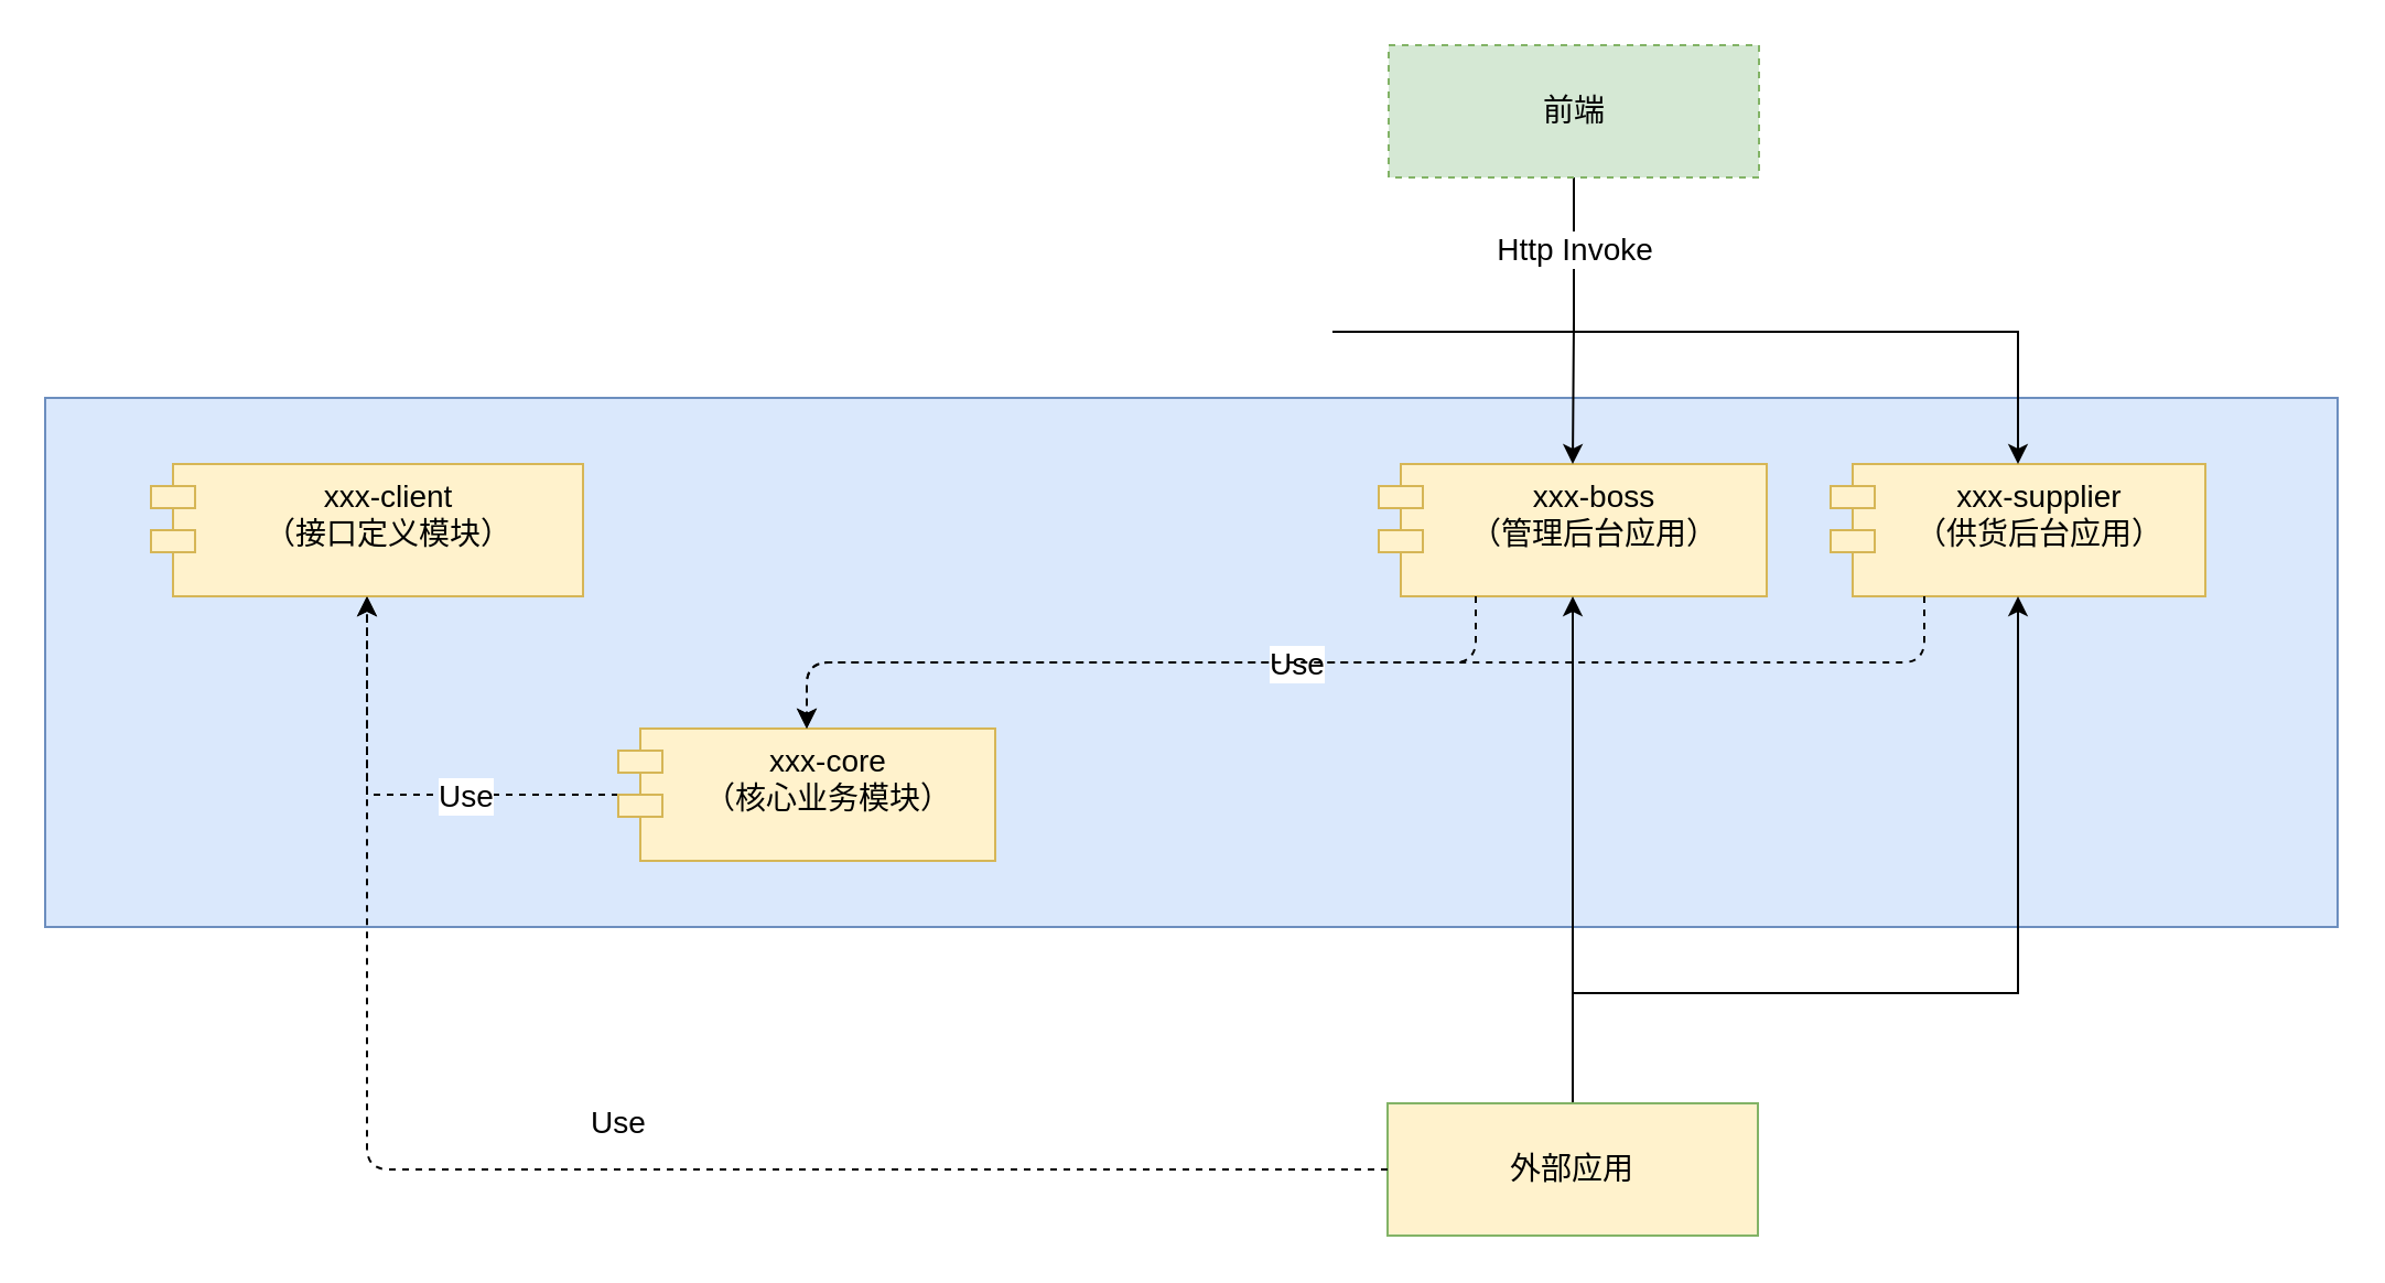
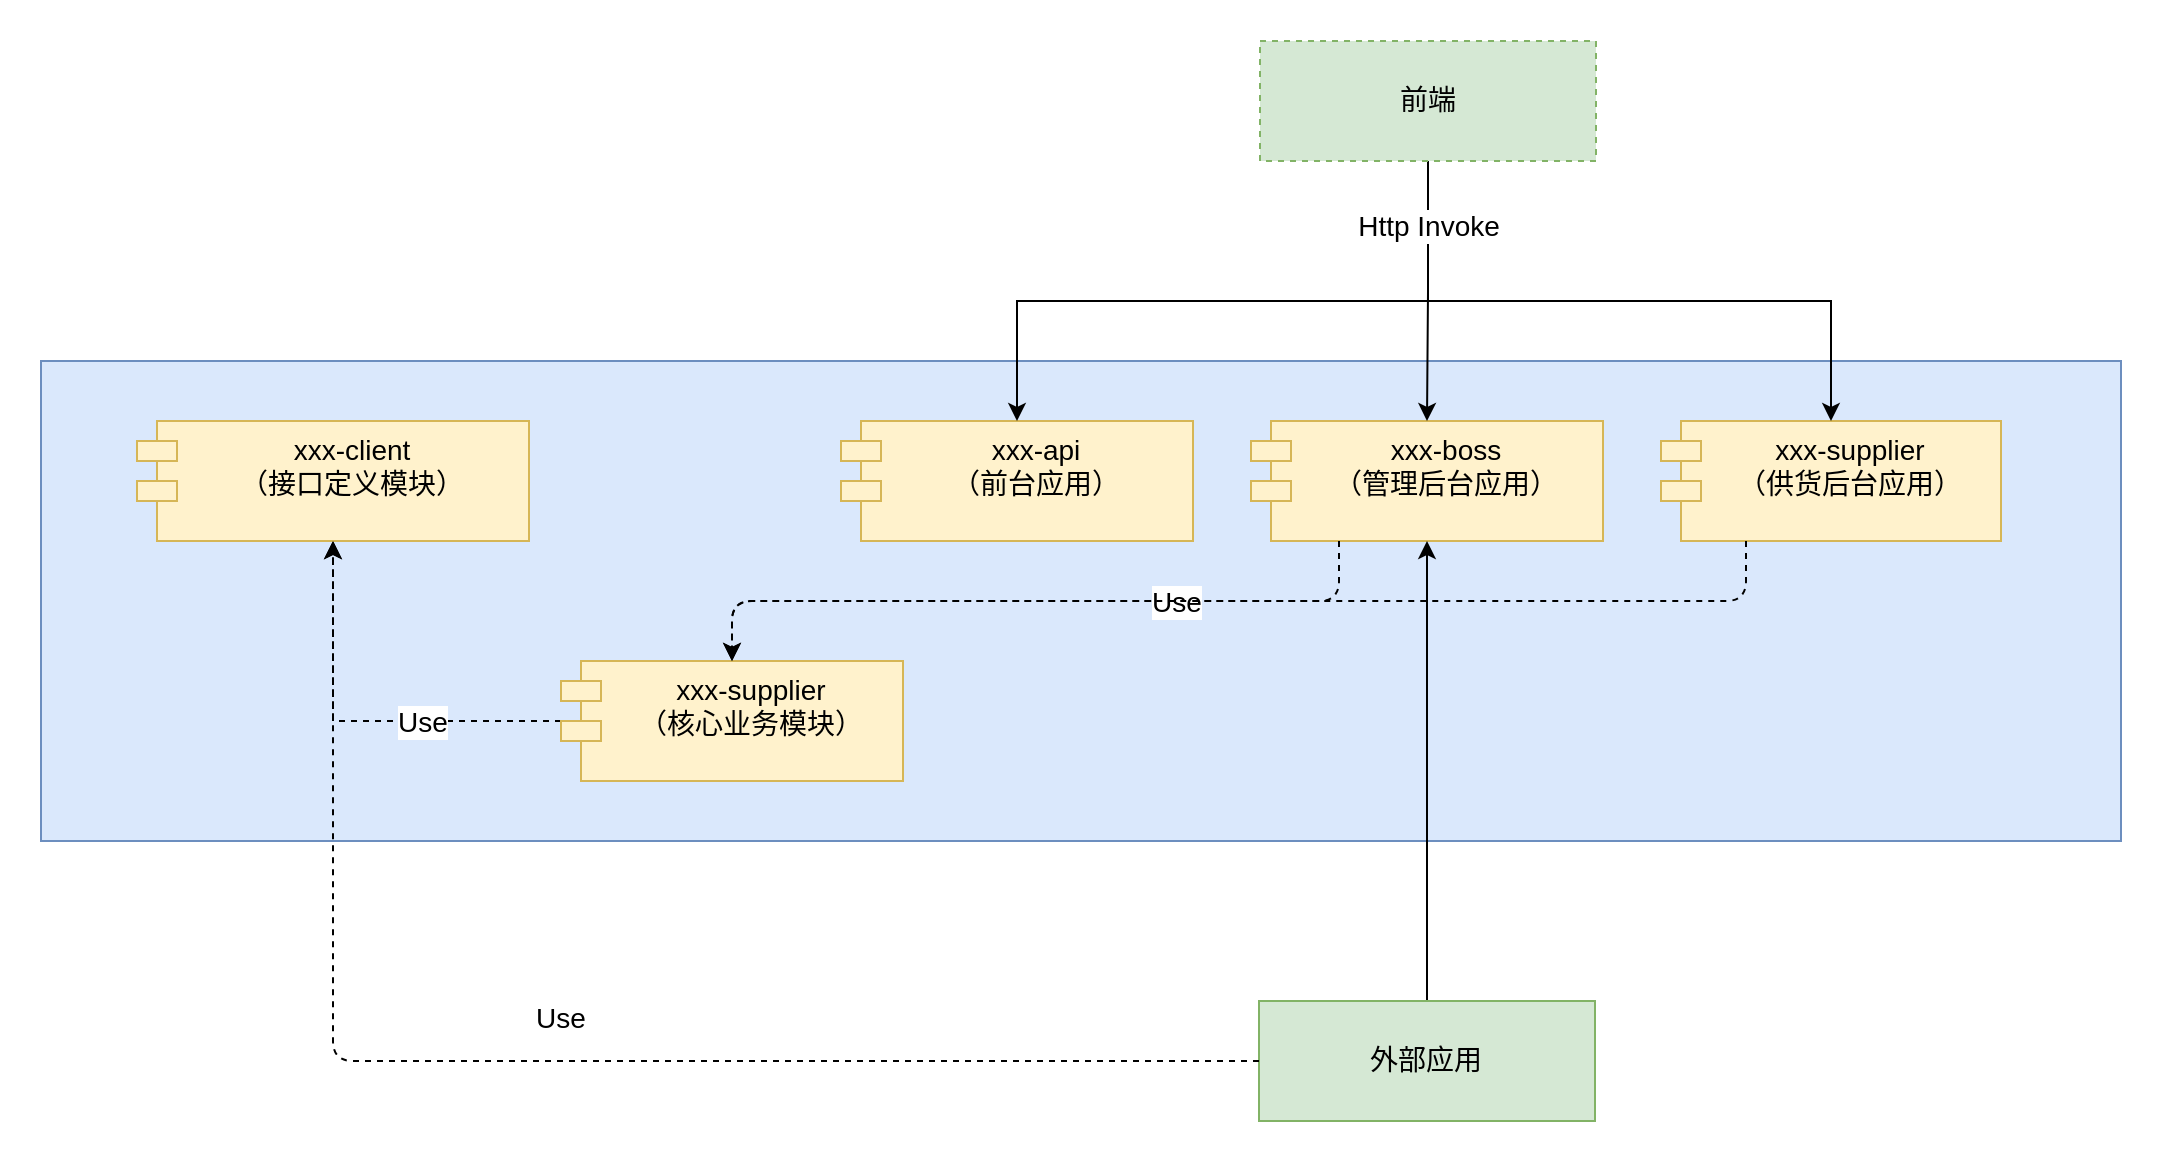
  <mxCell id="0" />
  <mxCell id="1" parent="0" />
  <mxCell id="2" value="" style="rounded=0;whiteSpace=wrap;html=1;fillColor=#dae8fc;strokeColor=#6c8ebf;" parent="1" vertex="1"><mxGeometry x="20" y="180" width="1040" height="240" as="geometry" /></mxCell>
+ <mxCell id="3" value="xxx-api&#10;（前台应用）" style="shape=module;align=left;spacingLeft=20;align=center;verticalAlign=top;fontSize=14;fillColor=#fff2cc;strokeColor=#d6b656;" parent="1" vertex="1"><mxGeometry x="420" y="210" width="176" height="60" as="geometry" /></mxCell>
  <mxCell id="4" value="xxx-boss&#10;（管理后台应用）" style="shape=module;align=left;spacingLeft=20;align=center;verticalAlign=top;fontSize=14;fillColor=#fff2cc;strokeColor=#d6b656;" parent="1" vertex="1"><mxGeometry x="625" y="210" width="176" height="60" as="geometry" /></mxCell>
  <mxCell id="5" value="xxx-supplier&#10;（供货后台应用）" style="shape=module;align=left;spacingLeft=20;align=center;verticalAlign=top;fontSize=14;fillColor=#fff2cc;strokeColor=#d6b656;" parent="1" vertex="1"><mxGeometry x="830" y="210" width="170" height="60" as="geometry" /></mxCell>
  <mxCell id="6" style="edgeStyle=orthogonalEdgeStyle;rounded=0;orthogonalLoop=1;jettySize=auto;html=1;fontSize=14;dashed=1;" edge="1" parent="1" source="8" target="9"><mxGeometry relative="1" as="geometry" /></mxCell>
  <mxCell id="7" value="Use" style="edgeLabel;html=1;align=center;verticalAlign=middle;resizable=0;points=[];fontSize=14;" vertex="1" connectable="0" parent="6"><mxGeometry x="-0.059" y="-2" relative="1" as="geometry"><mxPoint x="26" y="2" as="offset" /></mxGeometry></mxCell>
- <mxCell id="8" value="xxx-core&#10;（核心业务模块）" style="shape=module;align=left;spacingLeft=20;align=center;verticalAlign=top;fontSize=14;fillColor=#fff2cc;strokeColor=#d6b656;" parent="1" vertex="1"><mxGeometry x="280" y="330" width="171" height="60" as="geometry" /></mxCell>
+ <mxCell id="8" value="xxx-supplier&#10;（核心业务模块）" style="shape=module;align=left;spacingLeft=20;align=center;verticalAlign=top;fontSize=14;fillColor=#fff2cc;strokeColor=#d6b656;" parent="1" vertex="1"><mxGeometry x="280" y="330" width="171" height="60" as="geometry" /></mxCell>
  <mxCell id="9" value="xxx-client&#10;（接口定义模块）" style="shape=module;align=left;spacingLeft=20;align=center;verticalAlign=top;fontSize=14;fillColor=#fff2cc;strokeColor=#d6b656;" parent="1" vertex="1"><mxGeometry x="68" y="210" width="196" height="60" as="geometry" /></mxCell>
  <mxCell id="10" value="" style="endArrow=classic;dashed=1;html=1;fontSize=16;exitX=0.25;exitY=1;exitDx=0;exitDy=0;endFill=1;entryX=0.5;entryY=0;entryDx=0;entryDy=0;edgeStyle=orthogonalEdgeStyle;" parent="1" source="4" target="8" edge="1"><mxGeometry width="50" height="50" relative="1" as="geometry"><mxPoint x="408" y="280" as="sourcePoint" /><mxPoint x="545.667" y="340" as="targetPoint" /></mxGeometry></mxCell>
  <mxCell id="11" value="Use" style="edgeLabel;html=1;align=center;verticalAlign=middle;resizable=0;points=[];fontSize=14;" parent="10" vertex="1" connectable="0"><mxGeometry x="-0.038" y="2" relative="1" as="geometry"><mxPoint x="63" y="-2" as="offset" /></mxGeometry></mxCell>
  <mxCell id="12" value="" style="endArrow=classic;dashed=1;html=1;fontSize=16;exitX=0.25;exitY=1;exitDx=0;exitDy=0;endFill=1;entryX=0.5;entryY=0;entryDx=0;entryDy=0;edgeStyle=orthogonalEdgeStyle;" parent="1" source="5" target="8" edge="1"><mxGeometry width="50" height="50" relative="1" as="geometry"><mxPoint x="408" y="280" as="sourcePoint" /><mxPoint x="570.75" y="340" as="targetPoint" /></mxGeometry></mxCell>
+ <mxCell id="13" style="edgeStyle=orthogonalEdgeStyle;rounded=0;orthogonalLoop=1;jettySize=auto;html=1;fontSize=16;endArrow=classic;endFill=1;" parent="1" source="17" target="3" edge="1"><mxGeometry relative="1" as="geometry"><Array as="points"><mxPoint x="604" y="150" /><mxPoint x="398" y="150" /></Array></mxGeometry></mxCell>
  <mxCell id="14" style="edgeStyle=orthogonalEdgeStyle;rounded=0;orthogonalLoop=1;jettySize=auto;html=1;entryX=0.5;entryY=0;entryDx=0;entryDy=0;fontSize=16;endArrow=classic;endFill=1;" parent="1" source="17" target="5" edge="1"><mxGeometry relative="1" as="geometry"><Array as="points"><mxPoint x="604" y="150" /><mxPoint x="805" y="150" /></Array></mxGeometry></mxCell>
  <mxCell id="15" style="edgeStyle=orthogonalEdgeStyle;rounded=0;orthogonalLoop=1;jettySize=auto;html=1;fontSize=16;endArrow=classic;endFill=1;" parent="1" source="17" target="4" edge="1"><mxGeometry relative="1" as="geometry" /></mxCell>
  <mxCell id="16" value="Http Invoke" style="edgeLabel;html=1;align=center;verticalAlign=middle;resizable=0;points=[];fontSize=14;" vertex="1" connectable="0" parent="15"><mxGeometry x="-0.51" relative="1" as="geometry"><mxPoint as="offset" /></mxGeometry></mxCell>
  <mxCell id="17" value="前端" style="rounded=0;whiteSpace=wrap;html=1;fontSize=14;fillColor=#d5e8d4;strokeColor=#82b366;dashed=1;" parent="1" vertex="1"><mxGeometry x="629.5" y="20" width="168" height="60" as="geometry" /></mxCell>
  <mxCell id="18" style="edgeStyle=orthogonalEdgeStyle;rounded=0;orthogonalLoop=1;jettySize=auto;html=1;fontSize=14;entryX=0.5;entryY=1;entryDx=0;entryDy=0;" edge="1" parent="1" source="20" target="4"><mxGeometry relative="1" as="geometry" /></mxCell>
- <mxCell id="19" style="edgeStyle=orthogonalEdgeStyle;rounded=0;orthogonalLoop=1;jettySize=auto;html=1;fontSize=14;" edge="1" parent="1" source="20" target="5"><mxGeometry relative="1" as="geometry"><Array as="points"><mxPoint x="713" y="450" /><mxPoint x="915" y="450" /></Array></mxGeometry></mxCell>
- <mxCell id="20" value="外部应用" style="rounded=0;whiteSpace=wrap;html=1;fontSize=14;fillColor=#fff2cc;strokeColor=#82b366;" parent="1" vertex="1"><mxGeometry x="629" y="500" width="168" height="60" as="geometry" /></mxCell>
+ <mxCell id="20" value="外部应用" style="rounded=0;whiteSpace=wrap;html=1;fontSize=14;fillColor=#d5e8d4;strokeColor=#82b366;" parent="1" vertex="1"><mxGeometry x="629" y="500" width="168" height="60" as="geometry" /></mxCell>
  <mxCell id="21" value="" style="endArrow=classic;dashed=1;html=1;fontSize=16;exitX=0;exitY=0.5;exitDx=0;exitDy=0;endFill=1;entryX=0.5;entryY=1;entryDx=0;entryDy=0;edgeStyle=orthogonalEdgeStyle;" parent="1" source="20" target="9" edge="1"><mxGeometry width="50" height="50" relative="1" as="geometry"><mxPoint x="408" y="280" as="sourcePoint" /><mxPoint x="570.75" y="340" as="targetPoint" /></mxGeometry></mxCell>
  <mxCell id="22" value="Use" style="edgeLabel;html=1;align=center;verticalAlign=middle;resizable=0;points=[];fontSize=14;" parent="21" vertex="1" connectable="0"><mxGeometry x="-0.038" y="2" relative="1" as="geometry"><mxPoint x="-2" y="-24" as="offset" /></mxGeometry></mxCell>
